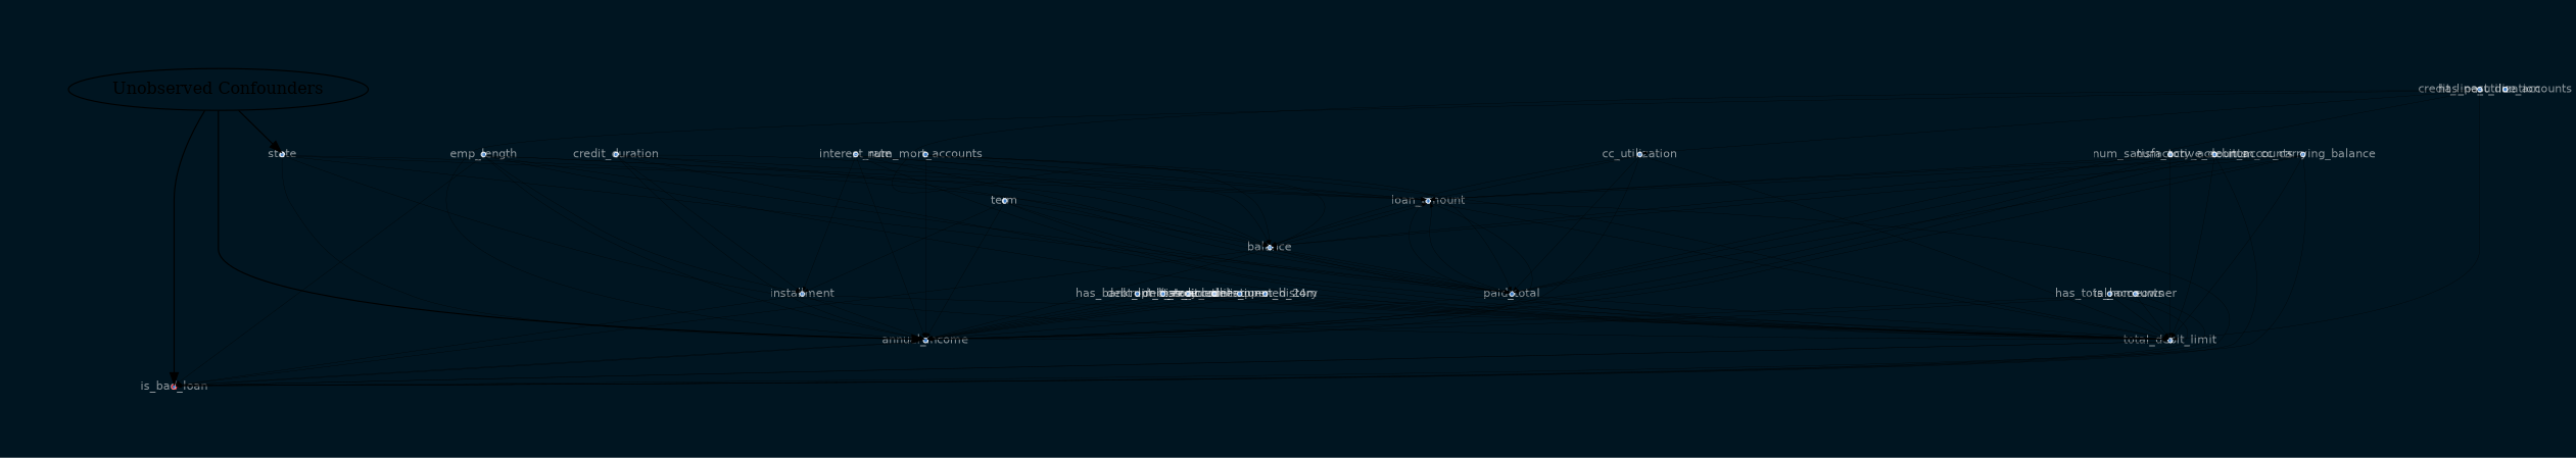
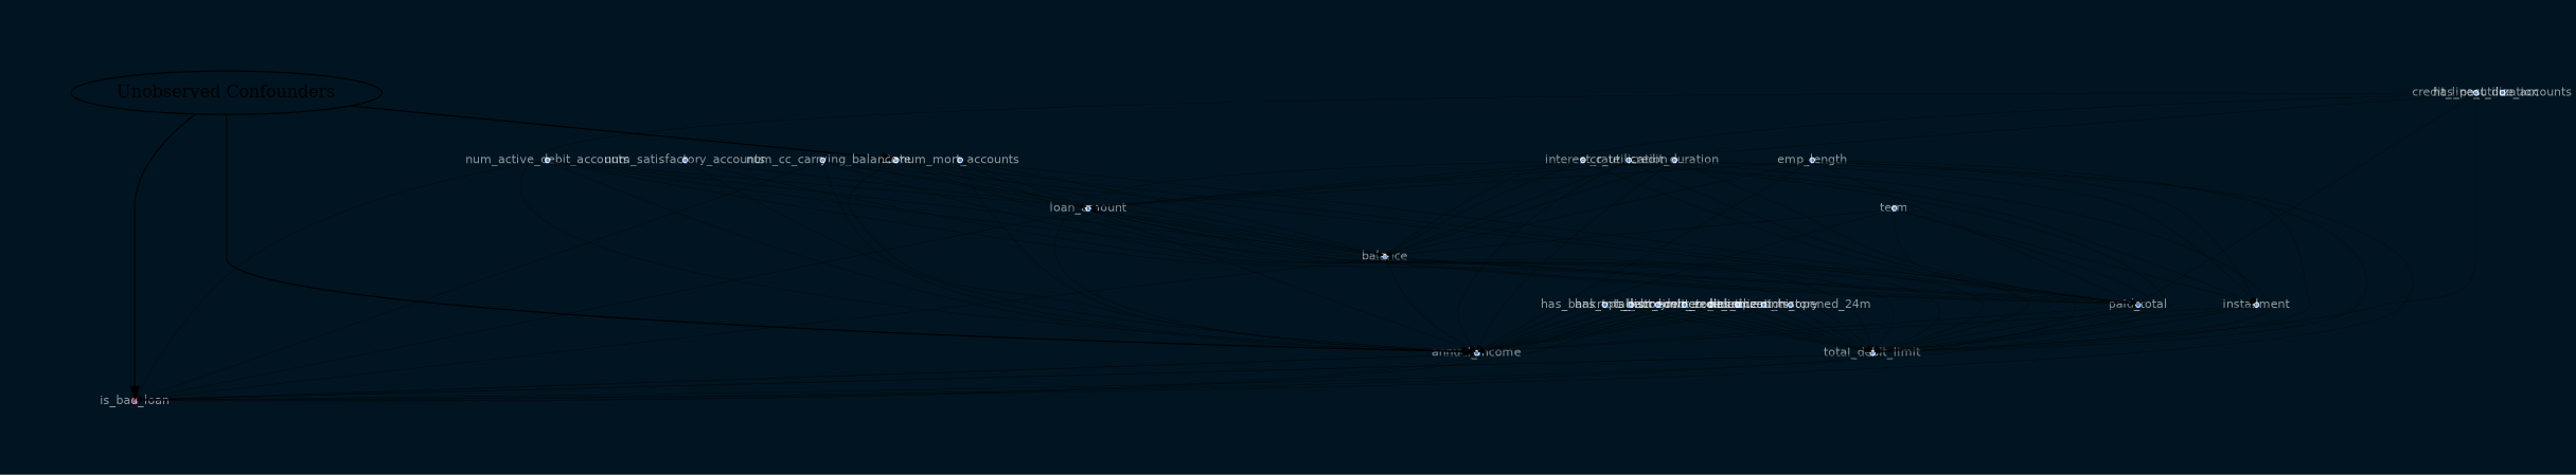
  digraph {
    bgcolor="#001521"
    fontcolor="#FFFFFFD9"
    fontname=Helvetica
    scale=0.5
    splines=True
    node [color="#FFFFFFD9" fillcolor="#4a90e2d9" fixedsize=True fontcolor="#FFFFFF8c" fontname=Helvetica fontsize=10 penwidth=1 shape=circle style=filled]
    edge [arrowhead=normal arrowsize=0.4 origin=learned penwidth=0.25 weight=-2.1217888207967253]
    n1 [label="Unobserved Confounders" color="" fillcolor="" fixedsize="" fontcolor="" fontname="" fontsize="" penwidth="" shape="" style=""]
    n2 [height=0.055556 label=annual_income width=0.055556]
    n3 [height=0.055556 label=state width=0.055556]
    n4 [color=red height=0.055556 label=is_bad_loan width=0.055556]
    n5 [height=0.055556 label=total_debit_limit width=0.055556]
    n6 [height=0.055556 label=loan_amount width=0.055556]
    n7 [height=0.055556 label=balance width=0.055556]
    n8 [height=0.055556 label=paid_total width=0.055556]
    n9 [height=0.055556 label=emp_length width=0.055556]
    n10 [height=0.055556 label=installment width=0.055556]
    n11 [height=0.055556 label=debt_to_income width=0.055556]
    n12 [height=0.055556 label=num_satisfactory_accounts width=0.055556]
    n13 [height=0.055556 label=num_active_debit_accounts width=0.055556]
    n14 [height=0.055556 label=num_cc_carrying_balance width=0.055556]
    n15 [height=0.055556 label=num_mort_accounts width=0.055556]
    n16 [height=0.055556 label=term width=0.055556]
    n17 [height=0.055556 label=interest_rate width=0.055556]
    n18 [height=0.055556 label=credit_line_utilization width=0.055556]
    n19 [height=0.055556 label=cc_utilization width=0.055556]
    n20 [height=0.055556 label=credit_utilization width=0.055556]
    n21 [height=0.055556 label=delinquent_history width=0.055556]
    n22 [height=0.055556 label=credit_duration width=0.055556]
    n23 [height=0.055556 label=has_total_accounts width=0.055556]
    n24 [height=0.055556 label=has_accounts_opened_24m width=0.055556]
    n25 [height=0.055556 label=has_bankrupt_history width=0.055556]
    n26 [height=0.055556 label=has_past_due_accounts width=0.055556]
    n27 [height=0.055556 label=debt_limit_exceded width=0.055556]
    n28 [height=0.055556 label=is_homeowner width=0.055556]
    n1 -> n2 [arrowhead="" arrowsize="" origin="" penwidth="" weight=""]
    n1 -> n3 [arrowhead="" arrowsize="" origin="" penwidth="" weight=""]
    n1 -> n4 [arrowhead="" arrowsize="" origin="" penwidth="" weight=""]
    n2 -> n4
    n2 -> n4
    n3 -> n2 [weight=-106.12335300107677]
    n3 -> n5 [weight=-5.0978152587979695]
    n3 -> n6 [weight=1.1963642260205294]
    n3 -> n7 [weight=-2.2216608276295085]
    n3 -> n8 [weight=-2.22935346767303]
    n5 -> n4
    n5 -> n4
    n6 -> n2 [weight=3.206986677408219]
    n6 -> n4
    n6 -> n5 [weight=4.708907073826453]
    n6 -> n7 [weight=1.0168577317070862]
    n6 -> n8 [weight=0.9930251994755188]
    n7 -> n2 [weight=-4.32409191857486]
    n7 -> n4
    n7 -> n5 [weight=-3.1917609313366517]
    n7 -> n6 [weight=0.9447478700254546]
    n7 -> n8 [weight=-0.9764665220651348]
    n8 -> n2 [weight=-3.798500527404124]
+   n8 -> n4
    n8 -> n5 [weight=-3.0897623136887296]
    n8 -> n6 [weight=0.956580157054108]
    n8 -> n7 [weight=-1.0110729495328568]
    n9 -> n2 [weight=433.6451858106088]
    n9 -> n4
    n9 -> n5 [weight=24.38518547642241]
    n9 -> n6 [weight=1.6664970613272239]
    n9 -> n7 [weight=-2.6681572726656277]
    n9 -> n8 [weight=-2.6705924498798526]
    n9 -> n10 [weight=1.0125314699007222]
    n10 -> n2 [weight=91.27825537488087]
    n10 -> n4
    n10 -> n5 [weight=-28.366440603632736]
    n11 -> n2 [weight=-998.8975788486205]
    n11 -> n5 [weight=51.247292059791725]
    n12 -> n2 [weight=638.2688873829345]
    n12 -> n5 [weight=938.3306744619777]
    n12 -> n6 [weight=-1.174530291017505]
    n13 -> n2 [weight=0.9978147243945006]
    n13 -> n4
    n13 -> n5 [weight=626.926915860899]
    n13 -> n6 [weight=-2.1409215793121383]
    n13 -> n7 [weight=1.8724845215074086]
    n13 -> n8 [weight=1.7325891481244313]
    n14 -> n2 [weight=151.36938674239133]
    n14 -> n4
    n14 -> n5 [weight=440.97666997038766]
    n14 -> n6 [weight=-2.9417654757194462]
    n14 -> n7 [weight=2.5043700160233002]
    n14 -> n8 [weight=2.2736674994527437]
    n15 -> n2 [weight=487.4317657417363]
    n15 -> n5 [weight=36.39144033278009]
    n15 -> n6 [weight=1.1331683677093731]
    n15 -> n7 [weight=-1.3857472751500994]
    n15 -> n8 [weight=-1.331299650029005]
    n16 -> n2 [weight=656.6495954783135]
    n16 -> n5 [weight=-248.59033633504774]
    n16 -> n7 [weight=7.151568902802689]
    n16 -> n8 [weight=7.184214809754648]
    n16 -> n10 [weight=-5.705242118456838]
    n17 -> n2 [weight=-55.47730533011151]
    n17 -> n5 [weight=-468.0013722039025]
    n17 -> n6 [weight=-21.55176711658594]
    n17 -> n7 [weight=19.07680831717061]
    n17 -> n8 [weight=18.92953685718822]
    n17 -> n10 [weight=3.508088150741046]
    n18 -> n2 [weight=-208.91630806750618]
    n18 -> n5 [weight=83.72737558972638]
    n18 -> n7 [weight=-1.9347162454821998]
    n18 -> n8 [weight=-1.9594611156806556]
    n18 -> n19 [weight=1.0857281370348686]
    n19 -> n2 [weight=134.49645660915183]
    n19 -> n5 [weight=45.685771991996724]
    n19 -> n6 [weight=0.989146562342451]
    n19 -> n7 [weight=-1.7320408407634922]
    n19 -> n8 [weight=-1.7110372815327555]
    n20 -> n2 [weight=71.71051195124555]
    n20 -> n5 [weight=-106.07849606625648]
    n21 -> n2 [weight=-18.874989202551387]
    n21 -> n5 [weight=27.55871947952037]
    n22 -> n2 [weight=1213.6312726147344]
    n22 -> n5 [weight=448.4321489244838]
    n22 -> n6 [weight=4.733740630664761]
    n22 -> n7 [weight=-7.607526309990913]
    n22 -> n8 [weight=-7.4933766591530455]
    n22 -> n10 [weight=2.6294284123169596]
    n23 -> n2 [weight=16.784894638482278]
    n23 -> n4
    n23 -> n5 [weight=-25.985323713660147]
    n24 -> n2 [weight=51.021079823969785]
    n24 -> n5 [weight=4.222970701894075]
    n25 -> n2 [weight=11.453552572003199]
    n25 -> n5 [weight=-25.072049707579428]
    n27 -> n2 [weight=12.63106067218067]
    n27 -> n5 [weight=-151.74670350142807]
    n28 -> n2 [weight=99.940246695216]
    n28 -> n4
    n28 -> n5 [weight=-12.316286915486096]
  }
